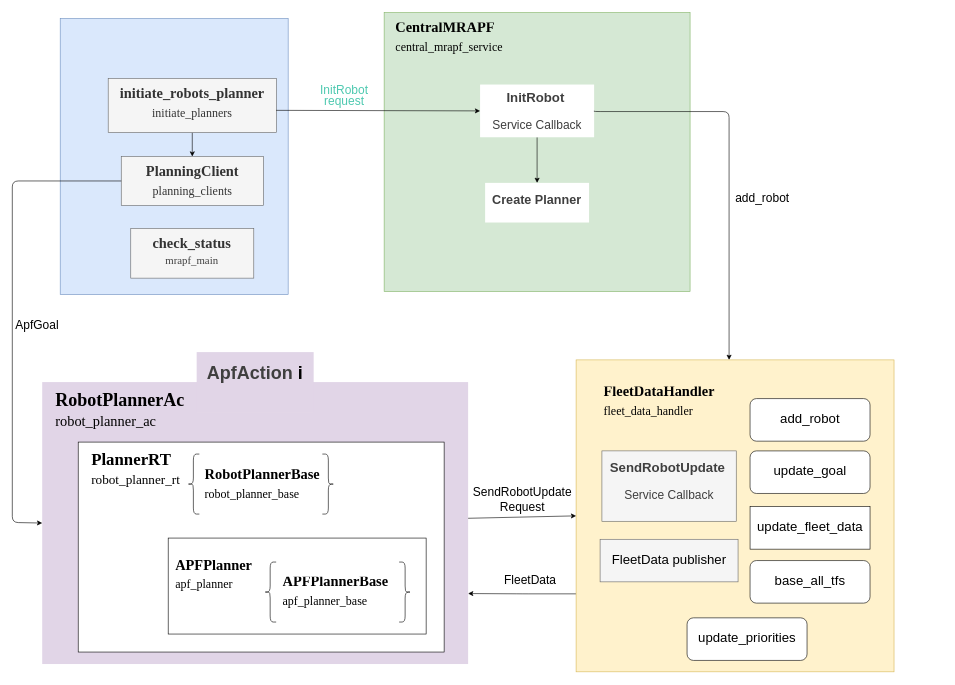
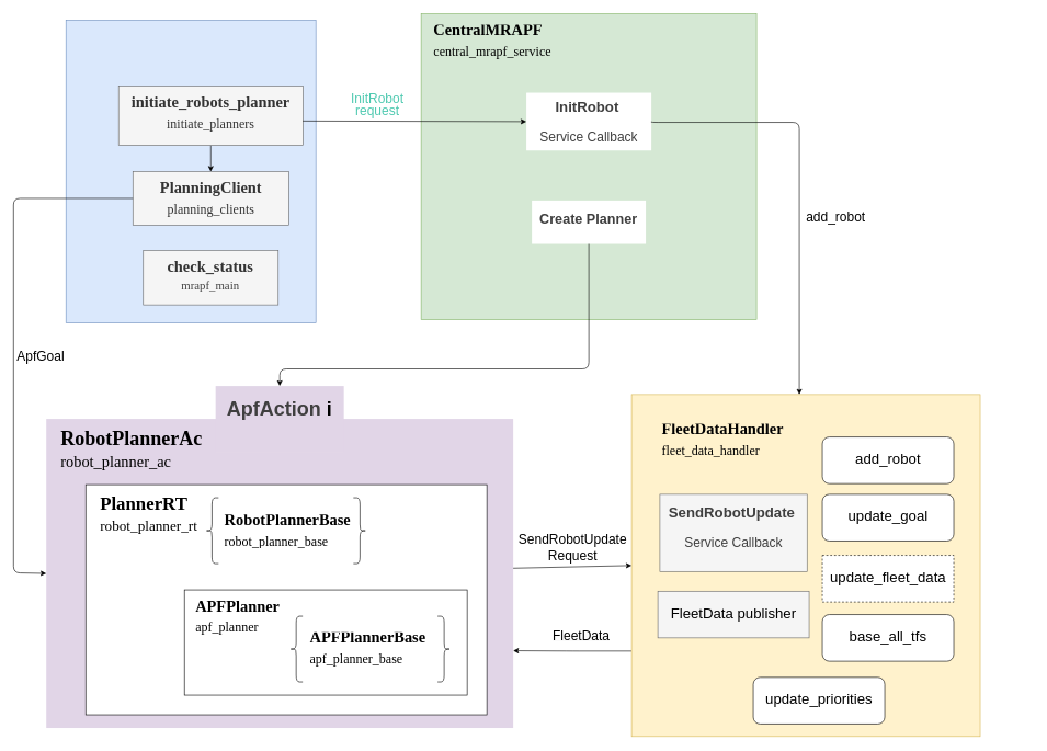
  <mxCell id="0" />
  <mxCell id="1" parent="0" />
  <mxCell id="2" value="" style="group" parent="1" vertex="1" connectable="0"><mxGeometry x="99.86" y="30" width="490" height="520" as="geometry" /></mxCell>
  <mxCell id="3" value="" style="rounded=0;whiteSpace=wrap;html=1;fillColor=#dae8fc;strokeColor=#6c8ebf;" parent="2" vertex="1"><mxGeometry width="380" height="460" as="geometry" /></mxCell>
  <mxCell id="4" value="&lt;h1 style=&quot;margin-top: 0px; line-height: 70%; padding-right: 0px; padding-top: 10px; padding-left: 0px;&quot;&gt;&lt;font face=&quot;Georgia&quot;&gt;PlanningClient&lt;/font&gt;&lt;/h1&gt;&lt;p style=&quot;line-height: 70%; padding-left: 0px;&quot;&gt;&lt;font style=&quot;line-height: 70%; font-size: 20px;&quot; face=&quot;Georgia&quot;&gt;planning_clients&lt;/font&gt;&lt;/p&gt;" style="text;html=1;whiteSpace=wrap;overflow=hidden;rounded=0;fillColor=#f5f5f5;fontColor=#333333;strokeColor=#666666;align=center;" parent="2" vertex="1"><mxGeometry x="101.757" y="230.0" width="236.833" height="81.45" as="geometry" /></mxCell>
  <mxCell id="5" style="edgeStyle=none;html=1;" parent="2" source="6" target="4" edge="1"><mxGeometry relative="1" as="geometry" /></mxCell>
  <mxCell id="6" value="&lt;h1 style=&quot;margin-top: 0px; line-height: 70%; padding-right: 0px; padding-top: 10px; padding-left: 0px;&quot;&gt;&lt;font face=&quot;Georgia&quot;&gt;initiate_robots_planner&lt;/font&gt;&lt;/h1&gt;&lt;p style=&quot;line-height: 70%; padding-left: 0px;&quot;&gt;&lt;font face=&quot;Georgia&quot; style=&quot;line-height: 70%; font-size: 20px;&quot;&gt;initiate_planners&lt;/font&gt;&lt;/p&gt;" style="text;html=1;whiteSpace=wrap;overflow=hidden;rounded=0;fillColor=#f5f5f5;fontColor=#333333;strokeColor=#666666;fontFamily=Helvetica;fontSize=12;align=center;" parent="2" vertex="1"><mxGeometry x="80.0" y="100" width="280.33" height="90" as="geometry" /></mxCell>
  <mxCell id="7" value="&lt;h1 style=&quot;margin-top: 0px; line-height: 70%; padding-right: 0px; padding-top: 10px; padding-left: 0px;&quot;&gt;&lt;font face=&quot;Georgia&quot;&gt;check_status&lt;/font&gt;&lt;/h1&gt;&lt;p style=&quot;line-height: 70%; padding-right: 0px; padding-top: 0px; padding-left: 0px;&quot;&gt;&lt;span style=&quot;color: rgb(63, 63, 63); font-family: Georgia; font-size: 18px;&quot;&gt;mrapf_main&lt;/span&gt;&lt;/p&gt;" style="text;html=1;whiteSpace=wrap;overflow=hidden;rounded=0;fillColor=#f5f5f5;fontColor=#333333;strokeColor=#666666;align=center;" parent="2" vertex="1"><mxGeometry x="117.633" y="350" width="205.073" height="82.71" as="geometry" /></mxCell>
  <mxCell id="8" style="edgeStyle=orthogonalEdgeStyle;html=1;exitX=0;exitY=0.5;exitDx=0;exitDy=0;entryX=0;entryY=0.5;entryDx=0;entryDy=0;" parent="1" source="4" target="13" edge="1"><mxGeometry relative="1" as="geometry"><mxPoint x="181.507" y="300.725" as="sourcePoint" /><mxPoint x="49.75" y="955" as="targetPoint" /><Array as="points"><mxPoint x="20" y="301" /><mxPoint x="20" y="870" /></Array></mxGeometry></mxCell>
  <mxCell id="9" value="&lt;div style=&quot;line-height: 16px; white-space-collapse: preserve;&quot;&gt;&lt;font face=&quot;Helvetica&quot; style=&quot;font-size: 20px;&quot;&gt;ApfGoal&lt;/font&gt;&lt;/div&gt;" style="edgeLabel;html=1;align=center;verticalAlign=middle;resizable=0;points=[];" parent="8" vertex="1" connectable="0"><mxGeometry x="-0.147" y="-3" relative="1" as="geometry"><mxPoint x="43" y="80" as="offset" /></mxGeometry></mxCell>
  <mxCell id="10" style="edgeStyle=orthogonalEdgeStyle;html=1;entryX=1;entryY=0.75;entryDx=0;entryDy=0;exitX=0;exitY=0.75;exitDx=0;exitDy=0;" parent="1" source="40" target="13" edge="1"><mxGeometry relative="1" as="geometry"><mxPoint x="1629.86" y="1020" as="sourcePoint" /></mxGeometry></mxCell>
  <mxCell id="11" value="&lt;span style=&quot;color: rgb(0, 0, 0); white-space-collapse: preserve; background-color: rgb(251, 251, 251);&quot;&gt;&lt;font style=&quot;font-size: 20px;&quot;&gt;FleetData&lt;/font&gt;&lt;/span&gt;" style="edgeLabel;html=1;align=center;verticalAlign=middle;resizable=0;points=[];container=0;" parent="10" vertex="1" connectable="0"><mxGeometry x="-0.3" y="-5" relative="1" as="geometry"><mxPoint x="-14" y="-20" as="offset" /></mxGeometry></mxCell>
  <mxCell id="12" value="" style="group" parent="1" vertex="1" connectable="0"><mxGeometry x="69.86" y="586" width="710" height="520" as="geometry" /></mxCell>
  <mxCell id="13" value="" style="rounded=0;whiteSpace=wrap;html=1;fillColor=#e1d5e7;strokeColor=none;container=0;" parent="12" vertex="1"><mxGeometry y="50" width="710" height="470" as="geometry" /></mxCell>
  <mxCell id="14" value="&lt;h1 style=&quot;margin-top: 0px; line-height: 70%; padding-top: 5px;&quot;&gt;&lt;font style=&quot;font-size: 30px;&quot;&gt;RobotPlannerAc&lt;/font&gt;&lt;/h1&gt;&lt;p style=&quot;line-height: 70%;&quot;&gt;&lt;font style=&quot;line-height: 70%; font-size: 24px;&quot;&gt;robot_planner_ac&lt;/font&gt;&lt;/p&gt;" style="text;html=1;whiteSpace=wrap;overflow=hidden;rounded=0;fontFamily=Georgia;container=0;" parent="12" vertex="1"><mxGeometry x="20" y="60" width="230" height="70" as="geometry" /></mxCell>
  <mxCell id="15" value="" style="rounded=0;whiteSpace=wrap;html=1;fillColor=default;gradientColor=none;fillStyle=auto;container=0;" parent="12" vertex="1"><mxGeometry x="60" y="150" width="610" height="350" as="geometry" /></mxCell>
  <mxCell id="16" value="&lt;h1 style=&quot;margin-top: 0px; line-height: 70%; padding-top: 5px;&quot;&gt;&lt;font style=&quot;font-size: 28px;&quot; face=&quot;Georgia&quot;&gt;PlannerRT&lt;/font&gt;&lt;/h1&gt;&lt;p style=&quot;line-height: 70%;&quot;&gt;&lt;font face=&quot;Georgia&quot; style=&quot;line-height: 70%; font-size: 22px;&quot;&gt;robot_planner_rt&lt;/font&gt;&lt;/p&gt;" style="text;html=1;whiteSpace=wrap;overflow=hidden;rounded=0;container=0;" parent="12" vertex="1"><mxGeometry x="80" y="160" width="160" height="80" as="geometry" /></mxCell>
  <mxCell id="17" value="&lt;h1 style=&quot;margin-top: 0px; line-height: 70%; padding-top: 20px;&quot;&gt;&lt;span style=&quot;color: rgb(63, 63, 63); font-family: Helvetica; white-space: pre; background-color: transparent;&quot;&gt;&lt;font style=&quot;font-size: 30px;&quot;&gt;ApfAction&lt;/font&gt;&lt;/span&gt;&lt;font face=&quot;Helvetica&quot; style=&quot;font-size: 30px;&quot;&gt;&amp;nbsp;&lt;/font&gt;&lt;font face=&quot;Helvetica&quot; style=&quot;font-size: 30px;&quot;&gt;i&lt;/font&gt;&lt;/h1&gt;&lt;div&gt;&lt;font face=&quot;Helvetica&quot; style=&quot;font-size: 25px;&quot;&gt;&lt;div style=&quot;line-height: 16px; white-space: pre;&quot;&gt;&lt;br&gt;&lt;/div&gt;&lt;/font&gt;&lt;/div&gt;" style="text;html=1;whiteSpace=wrap;overflow=hidden;rounded=0;fontFamily=Georgia;align=center;fillColor=#e1d5e7;strokeColor=none;container=0;" parent="12" vertex="1"><mxGeometry x="257.5" width="195" height="100" as="geometry" /></mxCell>
  <mxCell id="18" value="" style="group" parent="12" vertex="1" connectable="0"><mxGeometry x="242" y="170" width="245" height="100" as="geometry" /></mxCell>
  <mxCell id="19" value="" style="shape=curlyBracket;whiteSpace=wrap;html=1;rounded=1;labelPosition=left;verticalLabelPosition=middle;align=right;verticalAlign=middle;container=0;" parent="18" vertex="1"><mxGeometry width="20" height="100" as="geometry" /></mxCell>
  <mxCell id="20" value="" style="shape=curlyBracket;whiteSpace=wrap;html=1;rounded=1;labelPosition=left;verticalLabelPosition=middle;align=right;verticalAlign=middle;rotation=-180;container=0;" parent="18" vertex="1"><mxGeometry x="225" width="20" height="100" as="geometry" /></mxCell>
  <mxCell id="21" value="&lt;h1 style=&quot;margin-top: 0px; line-height: 70%;&quot;&gt;&lt;font face=&quot;Georgia&quot;&gt;RobotPlannerBase&lt;/font&gt;&lt;/h1&gt;&lt;p style=&quot;line-height: 70%;&quot;&gt;&lt;font face=&quot;Georgia&quot; style=&quot;line-height: 70%; font-size: 20px;&quot;&gt;robot_planner_base&lt;/font&gt;&lt;/p&gt;" style="text;html=1;whiteSpace=wrap;overflow=hidden;rounded=0;container=0;" parent="18" vertex="1"><mxGeometry x="26.757" y="19" width="195.293" height="55.0" as="geometry" /></mxCell>
  <mxCell id="22" value="" style="group" parent="12" vertex="1" connectable="0"><mxGeometry x="210" y="310" width="430" height="160" as="geometry" /></mxCell>
  <mxCell id="23" value="" style="rounded=0;whiteSpace=wrap;html=1;container=0;" parent="22" vertex="1"><mxGeometry width="430" height="160" as="geometry" /></mxCell>
- <mxCell id="24" value="&lt;h1 style=&quot;margin-top: 0px; line-height: 70%;&quot;&gt;&lt;font face=&quot;Georgia&quot;&gt;APFPlanner&lt;/font&gt;&lt;/h1&gt;&lt;p style=&quot;line-height: 70%;&quot;&gt;&lt;font face=&quot;Georgia&quot; style=&quot;line-height: 70%; font-size: 20px;&quot;&gt;apf_planner&lt;/font&gt;&lt;/p&gt;" style="text;html=1;whiteSpace=wrap;overflow=hidden;rounded=0;container=0;" parent="22" vertex="1"><mxGeometry x="10.52" y="30" width="139.48" height="98.82" as="geometry" /></mxCell>
+ <mxCell id="24" value="&lt;h1 style=&quot;margin-top: 0px; line-height: 70%;&quot;&gt;&lt;font face=&quot;Georgia&quot;&gt;APFPlanner&lt;/font&gt;&lt;/h1&gt;&lt;p style=&quot;line-height: 70%;&quot;&gt;&lt;font face=&quot;Georgia&quot; style=&quot;line-height: 70%; font-size: 20px;&quot;&gt;apf_planner&lt;/font&gt;&lt;/p&gt;" style="text;html=1;whiteSpace=wrap;overflow=hidden;rounded=0;container=0;" parent="22" vertex="1"><mxGeometry x="15.52" y="10" width="139.48" height="98.82" as="geometry" /></mxCell>
  <mxCell id="25" value="" style="shape=curlyBracket;whiteSpace=wrap;html=1;rounded=1;labelPosition=left;verticalLabelPosition=middle;align=right;verticalAlign=middle;rotation=-180;container=0;" parent="22" vertex="1"><mxGeometry x="385" y="40" width="20" height="100" as="geometry" /></mxCell>
  <mxCell id="26" value="" style="shape=curlyBracket;whiteSpace=wrap;html=1;rounded=1;labelPosition=left;verticalLabelPosition=middle;align=right;verticalAlign=middle;container=0;" parent="22" vertex="1"><mxGeometry x="160" y="40" width="20" height="100" as="geometry" /></mxCell>
  <mxCell id="27" value="&lt;h1 style=&quot;margin-top: 0px; line-height: 70%;&quot;&gt;&lt;font face=&quot;Georgia&quot;&gt;APFPlannerBase&lt;/font&gt;&lt;/h1&gt;&lt;p style=&quot;line-height: 70%;&quot;&gt;&lt;font face=&quot;Georgia&quot; style=&quot;line-height: 70%; font-size: 20px;&quot;&gt;apf_planner_base&lt;/font&gt;&lt;/p&gt;" style="text;html=1;whiteSpace=wrap;overflow=hidden;rounded=0;container=0;" parent="22" vertex="1"><mxGeometry x="188.68" y="58.29" width="191.32" height="64.99" as="geometry" /></mxCell>
  <mxCell id="28" value="" style="group;verticalAlign=middle;" parent="1" vertex="1" connectable="0"><mxGeometry x="639.86" width="510" height="465" as="geometry" y="20" /></mxCell>
  <mxCell id="29" value="" style="group;fillColor=#d5e8d4;strokeColor=#82b366;container=0;" parent="28" vertex="1" connectable="0"><mxGeometry width="510" height="465" as="geometry" /></mxCell>
  <mxCell id="30" value="&lt;h1 style=&quot;margin-top: 0px; line-height: 70%;&quot;&gt;&lt;font face=&quot;Georgia&quot;&gt;CentralMRAPF&lt;/font&gt;&lt;/h1&gt;&lt;p style=&quot;line-height: 70%;&quot;&gt;&lt;font face=&quot;Georgia&quot; style=&quot;line-height: 70%; font-size: 20px;&quot;&gt;central_mrapf_service&lt;/font&gt;&lt;/p&gt;" style="text;html=1;whiteSpace=wrap;overflow=hidden;rounded=0;" parent="28" vertex="1"><mxGeometry x="17.588" y="9.995" width="196.36" height="119.477" as="geometry" /></mxCell>
- <mxCell id="31" style="edgeStyle=none;html=1;exitX=0.5;exitY=1;exitDx=0;exitDy=0;entryX=0.5;entryY=0;entryDx=0;entryDy=0;" parent="28" source="32" target="33" edge="1"><mxGeometry relative="1" as="geometry"><mxPoint x="256.218" y="210.003" as="sourcePoint" /><mxPoint x="298.966" y="240" as="targetPoint" /></mxGeometry></mxCell>
  <mxCell id="32" value="&lt;h1 style=&quot;margin-top: 0px;&quot;&gt;&lt;span style=&quot;color: rgb(63, 63, 63); font-weight: normal;&quot;&gt;&lt;b style=&quot;background-color: transparent; scrollbar-color: rgb(226, 226, 226) rgb(251, 251, 251); white-space: pre; color: rgb(63, 63, 63);&quot;&gt;&lt;font style=&quot;font-size: 22px;&quot;&gt;InitRobot&lt;/font&gt;&lt;span style=&quot;font-size: 18px;&quot;&gt; &lt;/span&gt;&lt;/b&gt;&lt;/span&gt;&lt;/h1&gt;&lt;h1 style=&quot;color: rgb(63, 63, 63); scrollbar-color: rgb(226, 226, 226) rgb(251, 251, 251); margin-top: 0px; margin-bottom: 10px;&quot;&gt;&lt;span style=&quot;scrollbar-color: rgb(226, 226, 226) rgb(251, 251, 251); font-weight: normal; color: rgb(63, 63, 63);&quot;&gt;&lt;font style=&quot;font-size: 20px;&quot;&gt;Service Callback&lt;/font&gt;&lt;/span&gt;&lt;/h1&gt;" style="text;html=1;whiteSpace=wrap;overflow=hidden;rounded=0;align=center;fillColor=default;" parent="28" vertex="1"><mxGeometry x="159.947" y="120.003" width="190.098" height="87.83" as="geometry" /></mxCell>
  <mxCell id="33" value="&lt;h1 style=&quot;margin-top: 0px;&quot;&gt;&lt;b style=&quot;background-color: transparent; scrollbar-color: rgb(226, 226, 226) rgb(251, 251, 251); white-space: pre; color: rgb(63, 63, 63);&quot;&gt;&lt;font style=&quot;font-size: 21px;&quot;&gt;Create Planner&lt;/font&gt;&lt;/b&gt;&lt;/h1&gt;" style="text;html=1;whiteSpace=wrap;overflow=hidden;rounded=0;align=center;container=0;fillColor=default;verticalAlign=middle;spacing=0;spacingTop=6;" parent="28" vertex="1"><mxGeometry x="168.353" y="283.91" width="173.303" height="66.09" as="geometry" /></mxCell>
  <mxCell id="34" style="edgeStyle=none;html=1;entryX=0;entryY=0.5;entryDx=0;entryDy=0;" parent="1" target="32" edge="1"><mxGeometry relative="1" as="geometry"><mxPoint x="459.86" y="183" as="sourcePoint" /><mxPoint x="746.561" y="185.003" as="targetPoint" /></mxGeometry></mxCell>
  <mxCell id="35" value="&lt;div style=&quot;color: rgb(204, 204, 204); line-height: 16px; white-space-collapse: preserve;&quot;&gt;&lt;span style=&quot;color: rgb(78, 201, 176);&quot;&gt;&lt;font face=&quot;Helvetica&quot; style=&quot;font-size: 20px;&quot;&gt;InitRobot&lt;/font&gt;&lt;/span&gt;&lt;/div&gt;&lt;div style=&quot;color: rgb(204, 204, 204); line-height: 16px; white-space-collapse: preserve;&quot;&gt;&lt;span style=&quot;color: rgb(78, 201, 176);&quot;&gt;&lt;font face=&quot;Helvetica&quot; style=&quot;font-size: 20px;&quot;&gt;request&lt;/font&gt;&lt;/span&gt;&lt;/div&gt;" style="edgeLabel;html=1;align=center;verticalAlign=middle;resizable=0;points=[];labelBackgroundColor=none;" parent="34" vertex="1" connectable="0"><mxGeometry x="-0.333" y="3" relative="1" as="geometry"><mxPoint y="-22" as="offset" /></mxGeometry></mxCell>
+ <mxCell id="36" style="edgeStyle=orthogonalEdgeStyle;html=1;exitX=0.5;exitY=1;exitDx=0;exitDy=0;entryX=0.5;entryY=0;entryDx=0;entryDy=0;" parent="1" source="33" target="17" edge="1"><mxGeometry relative="1" as="geometry"><mxPoint x="931.25" y="382.6" as="sourcePoint" /><mxPoint x="440" y="610" as="targetPoint" /><Array as="points"><mxPoint x="895" y="560" /><mxPoint x="425" y="560" /></Array></mxGeometry></mxCell>
  <mxCell id="37" style="edgeStyle=orthogonalEdgeStyle;html=1;exitX=1;exitY=0.5;exitDx=0;exitDy=0;" parent="1" source="32" target="40" edge="1"><mxGeometry relative="1" as="geometry"><mxPoint x="1035.931" y="185.003" as="sourcePoint" /><Array as="points"><mxPoint x="1214.86" y="185" /></Array></mxGeometry></mxCell>
  <mxCell id="38" value="&lt;font style=&quot;font-size: 20px;&quot;&gt;add_robot&lt;/font&gt;" style="edgeLabel;html=1;align=center;verticalAlign=middle;resizable=0;points=[];labelBackgroundColor=none;" parent="37" vertex="1" connectable="0"><mxGeometry x="0.259" y="4" relative="1" as="geometry"><mxPoint x="51" y="-34" as="offset" /></mxGeometry></mxCell>
  <mxCell id="39" value="" style="group" parent="1" vertex="1" connectable="0"><mxGeometry x="959.86" y="599" width="610" height="520" as="geometry" /></mxCell>
  <mxCell id="40" value="" style="rounded=0;whiteSpace=wrap;html=1;fillColor=#fff2cc;strokeColor=#d6b656;" parent="39" vertex="1"><mxGeometry width="530" height="520" as="geometry" /></mxCell>
  <mxCell id="41" value="&lt;h1 style=&quot;margin-top: 0px; line-height: 70%;&quot;&gt;&lt;font face=&quot;Georgia&quot;&gt;FleetDataHandler&lt;/font&gt;&lt;/h1&gt;&lt;p style=&quot;line-height: 70%;&quot;&gt;&lt;font face=&quot;Georgia&quot; style=&quot;line-height: 70%; font-size: 20px;&quot;&gt;fleet_data_handler&lt;/font&gt;&lt;/p&gt;" style="text;html=1;whiteSpace=wrap;overflow=hidden;rounded=0;" parent="39" vertex="1"><mxGeometry x="43.846" y="38.028" width="303.108" height="83.459" as="geometry" /></mxCell>
  <mxCell id="42" value="&lt;div style=&quot;line-height: 16px; white-space: pre;&quot;&gt;&lt;span&gt;&lt;font face=&quot;Helvetica&quot; style=&quot;color: rgb(0, 0, 0); font-size: 22px;&quot;&gt;add_robot&lt;/font&gt;&lt;/span&gt;&lt;/div&gt;" style="rounded=1;whiteSpace=wrap;html=1;" parent="39" vertex="1"><mxGeometry x="290" y="64.5" width="200" height="70.99" as="geometry" /></mxCell>
  <mxCell id="43" value="&lt;div style=&quot;line-height: 16px; white-space: pre;&quot;&gt;&lt;span&gt;&lt;font face=&quot;Helvetica&quot; style=&quot;color: rgb(0, 0, 0); font-size: 22px;&quot;&gt;update_goal&lt;/font&gt;&lt;/span&gt;&lt;/div&gt;" style="rounded=1;whiteSpace=wrap;html=1;" parent="39" vertex="1"><mxGeometry x="290" y="151.69" width="200" height="70.99" as="geometry" /></mxCell>
- <mxCell id="44" value="&lt;div style=&quot;line-height: 16px; white-space: pre;&quot;&gt;&lt;span&gt;&lt;font face=&quot;Helvetica&quot; style=&quot;color: rgb(0, 0, 0); font-size: 22px;&quot;&gt;update_fleet_data&lt;/font&gt;&lt;/span&gt;&lt;/div&gt;" style="rounded=1;whiteSpace=wrap;html=1;arcSize=0;" parent="39" vertex="1"><mxGeometry x="290" y="244.5" width="200" height="70.99" as="geometry" /></mxCell>
+ <mxCell id="44" value="&lt;div style=&quot;line-height: 16px; white-space: pre;&quot;&gt;&lt;span&gt;&lt;font face=&quot;Helvetica&quot; style=&quot;color: rgb(0, 0, 0); font-size: 22px;&quot;&gt;update_fleet_data&lt;/font&gt;&lt;/span&gt;&lt;/div&gt;" style="rounded=1;whiteSpace=wrap;html=1;arcSize=0;dashed=1;" parent="39" vertex="1"><mxGeometry x="290" y="244.5" width="200" height="70.99" as="geometry" /></mxCell>
  <mxCell id="45" value="&lt;div style=&quot;line-height: 16px; white-space: pre;&quot;&gt;&lt;span&gt;&lt;font face=&quot;Helvetica&quot; style=&quot;color: rgb(0, 0, 0); font-size: 22px;&quot;&gt;base_all_tfs&lt;/font&gt;&lt;/span&gt;&lt;/div&gt;" style="rounded=1;whiteSpace=wrap;html=1;" parent="39" vertex="1"><mxGeometry x="290" y="334.5" width="200" height="70.99" as="geometry" /></mxCell>
  <mxCell id="46" value="&lt;div style=&quot;line-height: 16px; white-space: pre;&quot;&gt;&lt;span&gt;&lt;font face=&quot;Helvetica&quot; style=&quot;color: rgb(0, 0, 0); font-size: 22px;&quot;&gt;update_priorities&lt;/font&gt;&lt;/span&gt;&lt;/div&gt;" style="rounded=1;whiteSpace=wrap;html=1;" parent="39" vertex="1"><mxGeometry x="185" y="430" width="200" height="70.99" as="geometry" /></mxCell>
  <mxCell id="47" value="&lt;div style=&quot;line-height: 16px; white-space: pre;&quot;&gt;&lt;span&gt;&lt;font face=&quot;Helvetica&quot; style=&quot;color: rgb(0, 0, 0); font-size: 22px;&quot;&gt;FleetData publisher&lt;/font&gt;&lt;/span&gt;&lt;/div&gt;" style="rounded=1;whiteSpace=wrap;html=1;arcSize=0;fillColor=#f5f5f5;fontColor=#333333;strokeColor=#666666;" parent="39" vertex="1"><mxGeometry x="40.0" y="299.03" width="230" height="70.99" as="geometry" /></mxCell>
  <mxCell id="48" value="&lt;h1 style=&quot;margin-top: 0px;&quot;&gt;&lt;span style=&quot;color: rgb(63, 63, 63); font-weight: normal;&quot;&gt;&lt;b style=&quot;background-color: transparent; scrollbar-color: rgb(226, 226, 226) rgb(251, 251, 251); white-space: pre; color: rgb(63, 63, 63);&quot;&gt;&lt;font style=&quot;font-size: 22px;&quot;&gt;SendRobotUpdate&lt;/font&gt;&lt;span style=&quot;font-size: 18px;&quot;&gt; &lt;/span&gt;&lt;/b&gt;&lt;/span&gt;&lt;/h1&gt;&lt;h1 style=&quot;color: rgb(63, 63, 63); scrollbar-color: rgb(226, 226, 226) rgb(251, 251, 251); margin-top: 0px;&quot;&gt;&lt;span style=&quot;scrollbar-color: rgb(226, 226, 226) rgb(251, 251, 251); font-weight: normal; color: rgb(63, 63, 63);&quot;&gt;&lt;font style=&quot;font-size: 20px;&quot;&gt;Service Callback&lt;/font&gt;&lt;/span&gt;&lt;/h1&gt;" style="text;html=1;whiteSpace=wrap;overflow=hidden;rounded=0;align=center;fillColor=#f5f5f5;fontColor=#333333;strokeColor=#666666;verticalAlign=middle;" parent="39" vertex="1"><mxGeometry x="43.04" y="151.69" width="223.93" height="117.34" as="geometry" /></mxCell>
  <mxCell id="49" style="edgeStyle=none;html=1;entryX=0;entryY=0.5;entryDx=0;entryDy=0;" parent="1" source="13" target="40" edge="1"><mxGeometry relative="1" as="geometry" /></mxCell>
  <mxCell id="50" value="&lt;font style=&quot;font-size: 20px;&quot;&gt;SendRobotUpdate&lt;/font&gt;&lt;div&gt;&lt;font style=&quot;font-size: 20px;&quot;&gt;Request&lt;/font&gt;&lt;/div&gt;" style="edgeLabel;html=1;align=center;verticalAlign=middle;resizable=0;points=[];labelBackgroundColor=none;" parent="49" vertex="1" connectable="0"><mxGeometry x="-0.007" y="7" relative="1" as="geometry"><mxPoint x="1" y="-24" as="offset" /></mxGeometry></mxCell>
